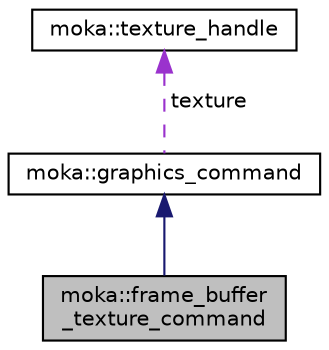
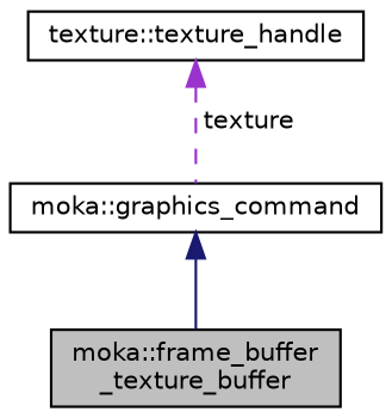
  digraph {
    node [color=black fillcolor=white fontname=Helvetica fontsize=10 shape=record style=filled]
    edge [dir=back fontname=Helvetica fontsize=10 labelfontname=Helvetica labelfontsize=10]
-   n1 [fillcolor=grey75 fontcolor=black height=0.2 label="moka::frame_buffer\l_texture_command" width=0.4]
+   n1 [fillcolor=grey75 fontcolor=black height=0.2 label="moka::frame_buffer\l_texture_buffer" width=0.4]
    n2 [height=0.2 label="moka::graphics_command" width=0.4]
-   n3 [height=0.2 label="moka::texture_handle" width=0.4]
+   n3 [height=0.2 label="texture::texture_handle" width=0.4]
    n2 -> n1 [color=midnightblue style=solid]
    n3 -> n2 [color=darkorchid3 label=" texture" style=dashed]
  }
